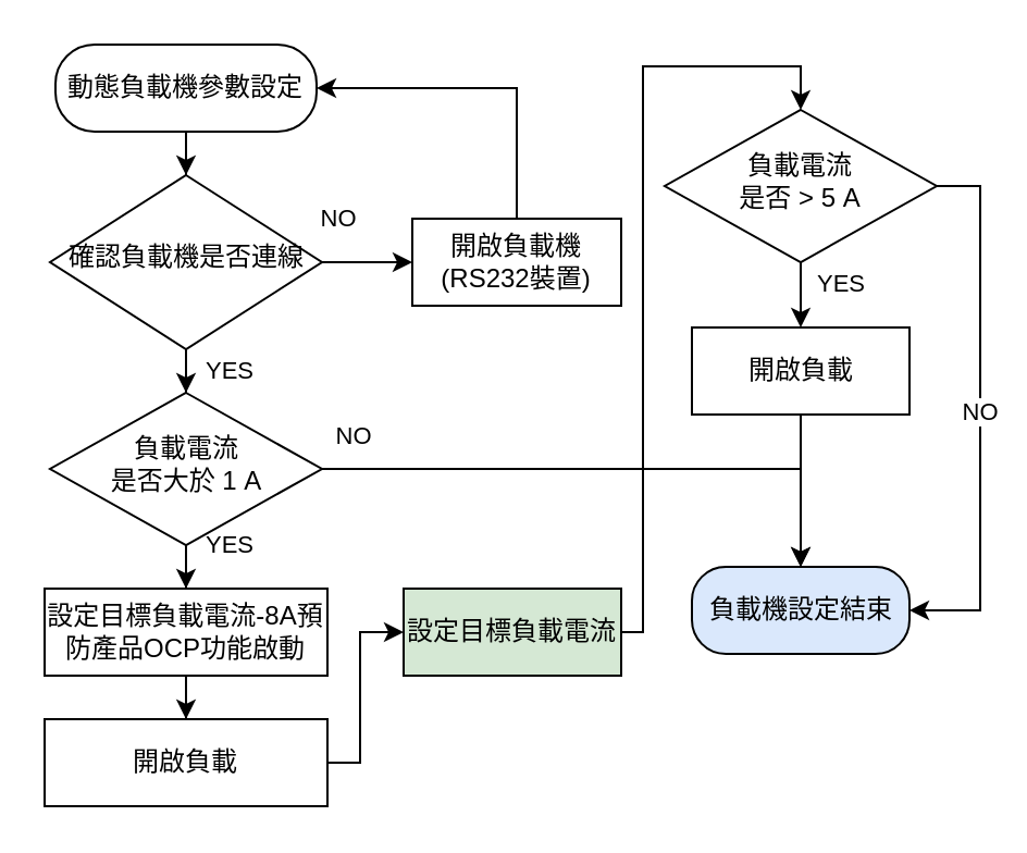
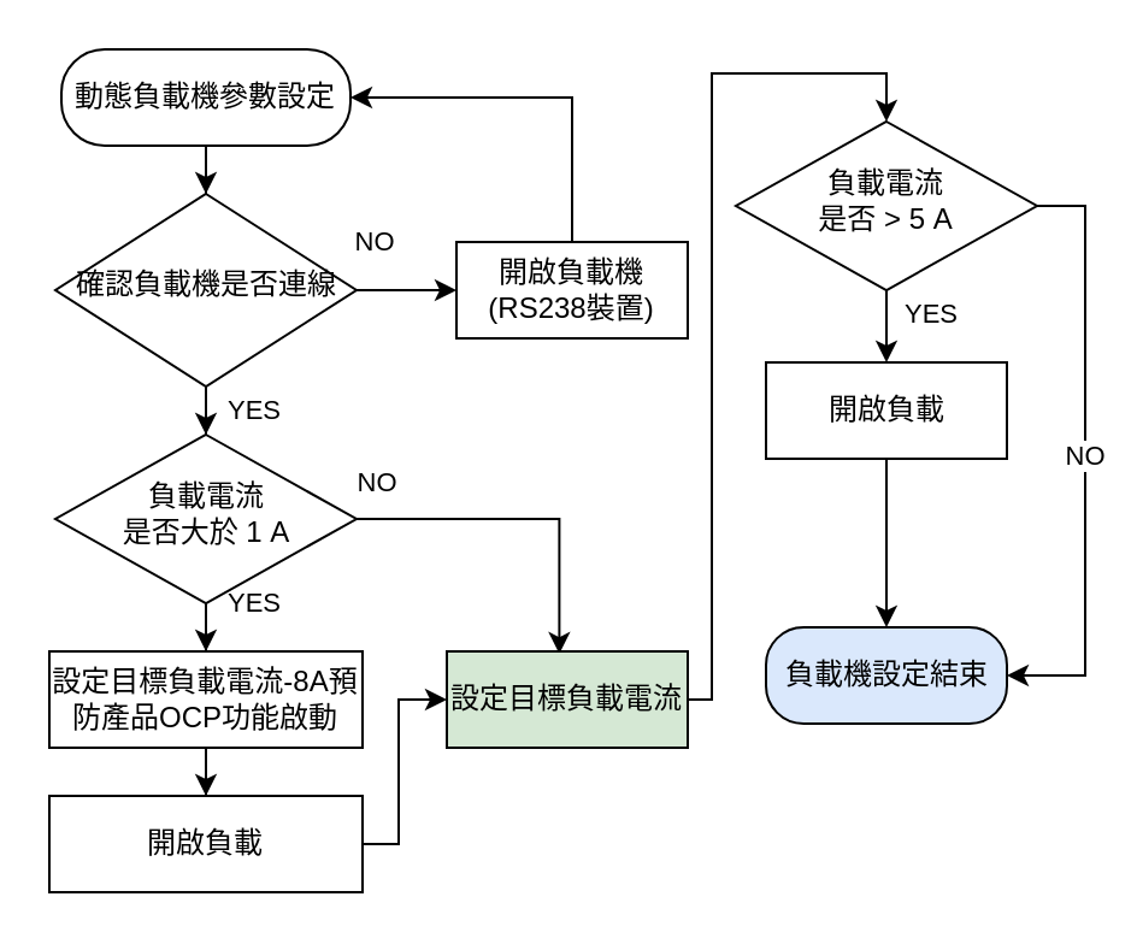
  <mxCell id="0" />
  <mxCell id="1" parent="0" />
  <mxCell id="2" value="" style="edgeStyle=orthogonalEdgeStyle;rounded=0;orthogonalLoop=1;jettySize=auto;html=1;" edge="1" parent="1" source="3" target="6"><mxGeometry relative="1" as="geometry" /></mxCell>
  <mxCell id="3" value="動態負載機參數設定" style="rounded=1;whiteSpace=wrap;html=1;fontSize=12;glass=0;strokeWidth=1;shadow=0;arcSize=45;" parent="1" vertex="1"><mxGeometry x="25" y="20" width="120" height="40" as="geometry" /></mxCell>
  <mxCell id="4" value="NO" style="edgeStyle=orthogonalEdgeStyle;rounded=0;orthogonalLoop=1;jettySize=auto;html=1;" edge="1" parent="1" source="6" target="8"><mxGeometry x="-0.639" y="20" relative="1" as="geometry"><mxPoint as="offset" /></mxGeometry></mxCell>
  <mxCell id="5" value="YES" style="edgeStyle=orthogonalEdgeStyle;rounded=0;orthogonalLoop=1;jettySize=auto;html=1;" edge="1" parent="1" source="6" target="11"><mxGeometry x="0.666" y="20" relative="1" as="geometry"><mxPoint as="offset" /></mxGeometry></mxCell>
  <mxCell id="6" value="確認負載機是否連線" style="rhombus;whiteSpace=wrap;html=1;shadow=0;fontFamily=Helvetica;fontSize=12;align=center;strokeWidth=1;spacing=6;spacingTop=-4;" parent="1" vertex="1"><mxGeometry x="22.5" y="80" width="125" height="80" as="geometry" /></mxCell>
  <mxCell id="7" style="edgeStyle=orthogonalEdgeStyle;rounded=0;orthogonalLoop=1;jettySize=auto;html=1;entryX=1;entryY=0.5;entryDx=0;entryDy=0;" edge="1" parent="1" source="8" target="3"><mxGeometry relative="1" as="geometry"><Array as="points"><mxPoint x="237" y="40" /></Array></mxGeometry></mxCell>
- <mxCell id="8" value="開啟負載機&lt;br&gt;(RS232裝置)" style="rounded=1;whiteSpace=wrap;html=1;fontSize=12;glass=0;strokeWidth=1;shadow=0;arcSize=0;" parent="1" vertex="1"><mxGeometry x="189" y="100" width="96" height="40" as="geometry" /></mxCell>
+ <mxCell id="8" value="開啟負載機&lt;br&gt;(RS238裝置)" style="rounded=1;whiteSpace=wrap;html=1;fontSize=12;glass=0;strokeWidth=1;shadow=0;arcSize=0;" parent="1" vertex="1"><mxGeometry x="189" y="100" width="96" height="40" as="geometry" /></mxCell>
  <mxCell id="9" value="YES" style="edgeStyle=orthogonalEdgeStyle;rounded=0;orthogonalLoop=1;jettySize=auto;html=1;" edge="1" parent="1" source="11" target="13"><mxGeometry x="0.334" y="20" relative="1" as="geometry"><mxPoint as="offset" /></mxGeometry></mxCell>
- <mxCell id="10" value="NO" style="edgeStyle=orthogonalEdgeStyle;rounded=0;orthogonalLoop=1;jettySize=auto;html=1;" edge="1" parent="1" source="11" target="23"><mxGeometry x="-0.892" y="15" relative="1" as="geometry"><mxPoint as="offset" /></mxGeometry></mxCell>
+ <mxCell id="10" value="NO" style="edgeStyle=orthogonalEdgeStyle;rounded=0;orthogonalLoop=1;jettySize=auto;html=1;entryX=0.467;entryY=0.026;entryDx=0;entryDy=0;entryPerimeter=0;" edge="1" parent="1" source="11" target="15"><mxGeometry x="-0.892" y="15" relative="1" as="geometry"><mxPoint as="offset" /></mxGeometry></mxCell>
  <mxCell id="11" value="負載電流&lt;br&gt;是否大於 1 A" style="rhombus;whiteSpace=wrap;html=1;shadow=0;fontFamily=Helvetica;fontSize=12;align=center;strokeWidth=1;spacing=6;spacingTop=-4;" vertex="1" parent="1"><mxGeometry x="22.5" y="180" width="125" height="70" as="geometry" /></mxCell>
  <mxCell id="12" style="edgeStyle=orthogonalEdgeStyle;rounded=0;orthogonalLoop=1;jettySize=auto;html=1;entryX=0.5;entryY=0;entryDx=0;entryDy=0;" edge="1" parent="1" source="13" target="17"><mxGeometry relative="1" as="geometry" /></mxCell>
  <mxCell id="13" value="設定目標負載電流-8A預防產品OCP功能啟動" style="rounded=1;whiteSpace=wrap;html=1;fontSize=12;glass=0;strokeWidth=1;shadow=0;arcSize=0;" vertex="1" parent="1"><mxGeometry x="20" y="270" width="130" height="40" as="geometry" /></mxCell>
  <mxCell id="14" style="edgeStyle=orthogonalEdgeStyle;rounded=0;orthogonalLoop=1;jettySize=auto;html=1;entryX=0.5;entryY=0;entryDx=0;entryDy=0;" edge="1" parent="1" source="15" target="20"><mxGeometry relative="1" as="geometry"><Array as="points"><mxPoint x="295" y="290" /><mxPoint x="295" y="30" /><mxPoint x="368" y="30" /></Array></mxGeometry></mxCell>
  <mxCell id="15" value="設定目標負載電流" style="rounded=1;whiteSpace=wrap;html=1;fontSize=12;glass=0;strokeWidth=1;shadow=0;arcSize=0;fillColor=#d5e8d4;" vertex="1" parent="1"><mxGeometry x="185" y="270" width="100" height="40" as="geometry" /></mxCell>
  <mxCell id="16" style="edgeStyle=orthogonalEdgeStyle;rounded=0;orthogonalLoop=1;jettySize=auto;html=1;entryX=0;entryY=0.5;entryDx=0;entryDy=0;" edge="1" parent="1" source="17" target="15"><mxGeometry relative="1" as="geometry"><Array as="points"><mxPoint x="165" y="350" /><mxPoint x="165" y="290" /></Array></mxGeometry></mxCell>
  <mxCell id="17" value="開啟負載" style="rounded=1;whiteSpace=wrap;html=1;fontSize=12;glass=0;strokeWidth=1;shadow=0;arcSize=0;" vertex="1" parent="1"><mxGeometry x="20" y="330" width="130" height="40" as="geometry" /></mxCell>
  <mxCell id="18" value="YES" style="edgeStyle=orthogonalEdgeStyle;rounded=0;orthogonalLoop=1;jettySize=auto;html=1;" edge="1" parent="1" source="20" target="22"><mxGeometry x="0.2" y="18" relative="1" as="geometry"><mxPoint as="offset" /></mxGeometry></mxCell>
  <mxCell id="19" value="NO" style="edgeStyle=orthogonalEdgeStyle;rounded=0;orthogonalLoop=1;jettySize=auto;html=1;entryX=1;entryY=0.5;entryDx=0;entryDy=0;" edge="1" parent="1" source="20" target="23"><mxGeometry relative="1" as="geometry"><Array as="points"><mxPoint x="450" y="85" /><mxPoint x="450" y="280" /></Array></mxGeometry></mxCell>
  <mxCell id="20" value="負載電流&lt;br&gt;是否 &amp;gt; 5 A" style="rhombus;whiteSpace=wrap;html=1;shadow=0;fontFamily=Helvetica;fontSize=12;align=center;strokeWidth=1;spacing=6;spacingTop=-4;" vertex="1" parent="1"><mxGeometry x="305" y="50" width="125" height="70" as="geometry" /></mxCell>
  <mxCell id="21" value="" style="edgeStyle=orthogonalEdgeStyle;rounded=0;orthogonalLoop=1;jettySize=auto;html=1;" edge="1" parent="1" source="22" target="23"><mxGeometry relative="1" as="geometry" /></mxCell>
  <mxCell id="22" value="開啟負載" style="rounded=1;whiteSpace=wrap;html=1;fontSize=12;glass=0;strokeWidth=1;shadow=0;arcSize=0;" vertex="1" parent="1"><mxGeometry x="317.5" y="150" width="100" height="40" as="geometry" /></mxCell>
  <mxCell id="23" value="負載機設定結束" style="rounded=1;whiteSpace=wrap;html=1;fontSize=12;glass=0;strokeWidth=1;shadow=0;arcSize=39;fillColor=#dae8fc;" vertex="1" parent="1"><mxGeometry x="317.5" y="260" width="100" height="40" as="geometry" /></mxCell>
